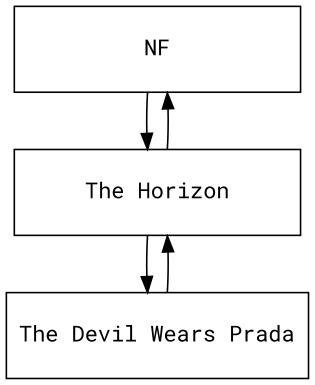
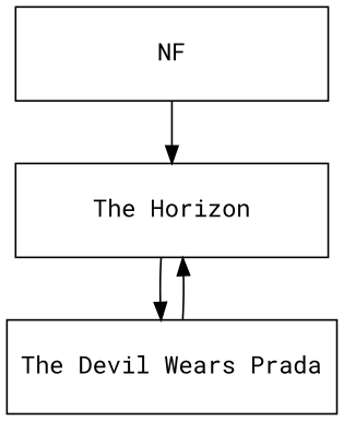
  digraph {
    fontname="Roboto Mono"
    node [fontname="Roboto Mono" shape=box]
    edge [fontname="Roboto Mono"]
    NF [height=.75 width=2.5]
    n2 [height=.75 label="The Horizon" width=2.5]
    "The Devil Wears Prada" [height=.75 width=2.5]
    NF -> n2
-   n2 -> NF
    n2 -> "The Devil Wears Prada"
    "The Devil Wears Prada" -> n2
  }
